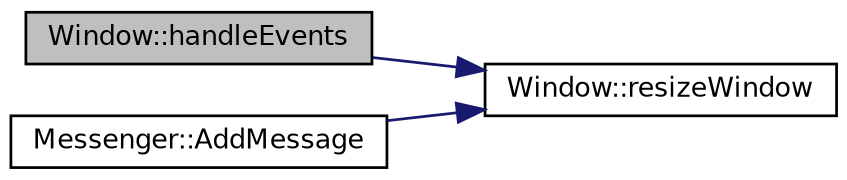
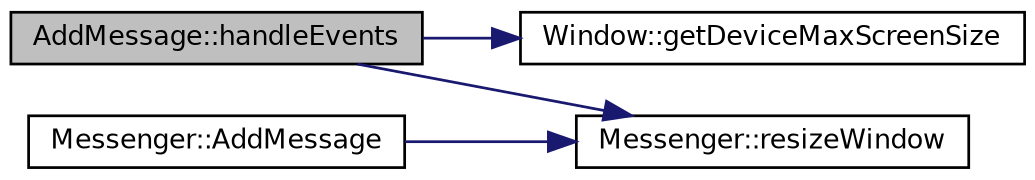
  digraph {
    rankdir=LR
    node [color=black fillcolor=white fontname=Helvetica fontsize=10 shape=record style=filled]
    edge [color=midnightblue fontname=Helvetica fontsize=10 labelfontname=Helvetica labelfontsize=10 style=solid]
-   n1 [fillcolor=grey75 fontcolor=black height=0.2 label="Window::handleEvents" width=0.4]
-   n3 [height=0.2 label="Window::resizeWindow" width=0.4]
+   n1 [fillcolor=grey75 fontcolor=black height=0.2 label="AddMessage::handleEvents" width=0.4]
+   n2 [height=0.2 label="Window::getDeviceMaxScreenSize" width=0.4]
+   n3 [height=0.2 label="Messenger::resizeWindow" width=0.4]
    n4 [height=0.2 label="Messenger::AddMessage" width=0.4]
+   n1 -> n2
    n1 -> n3
    n4 -> n3
  }
